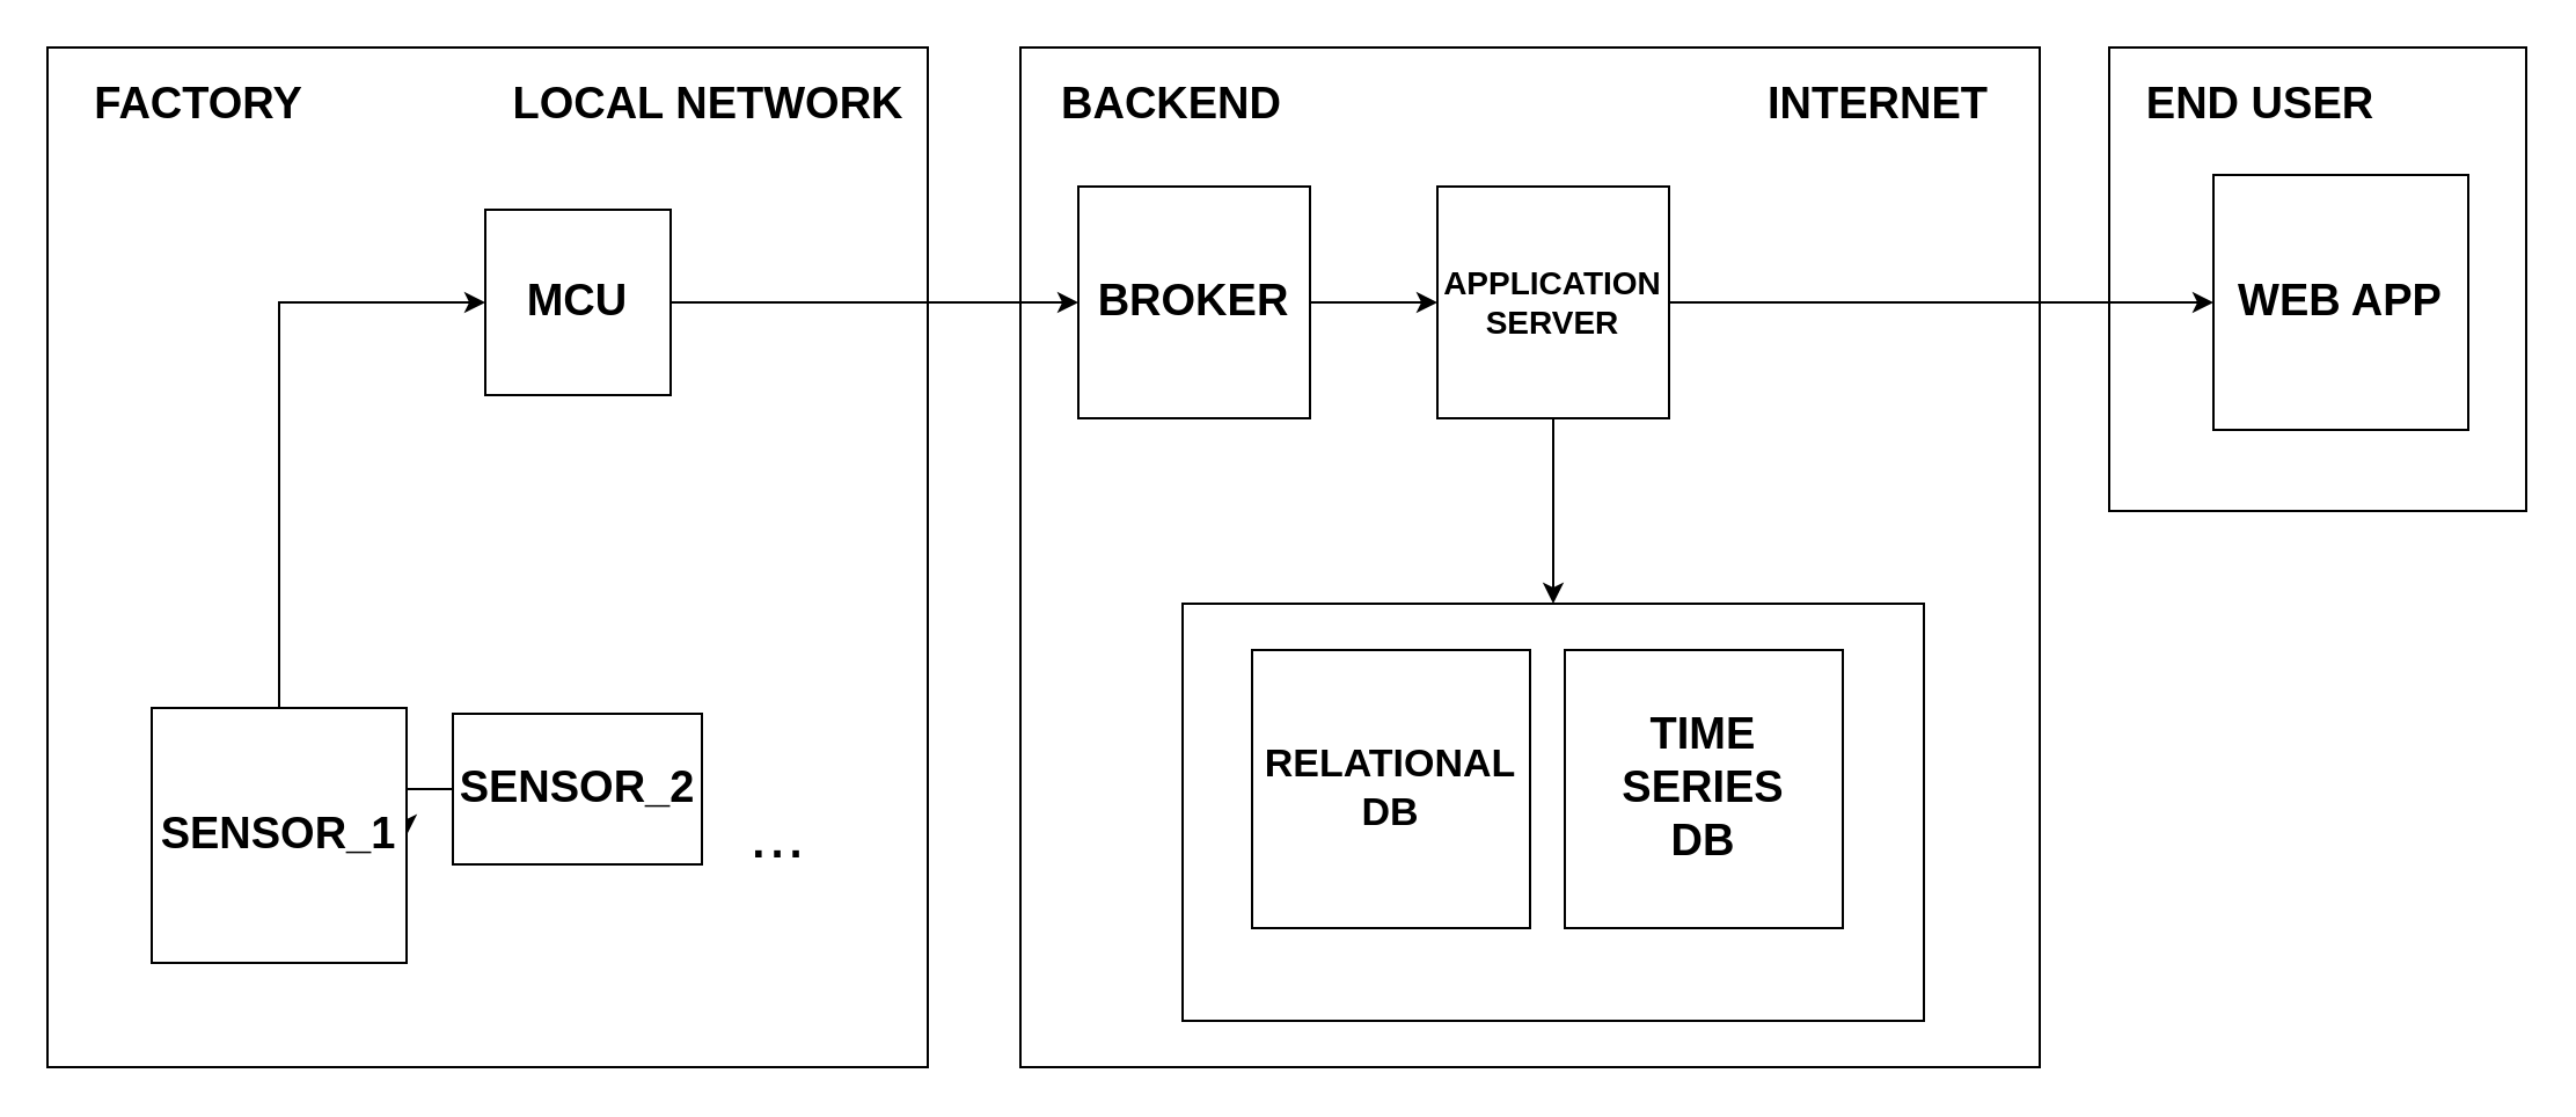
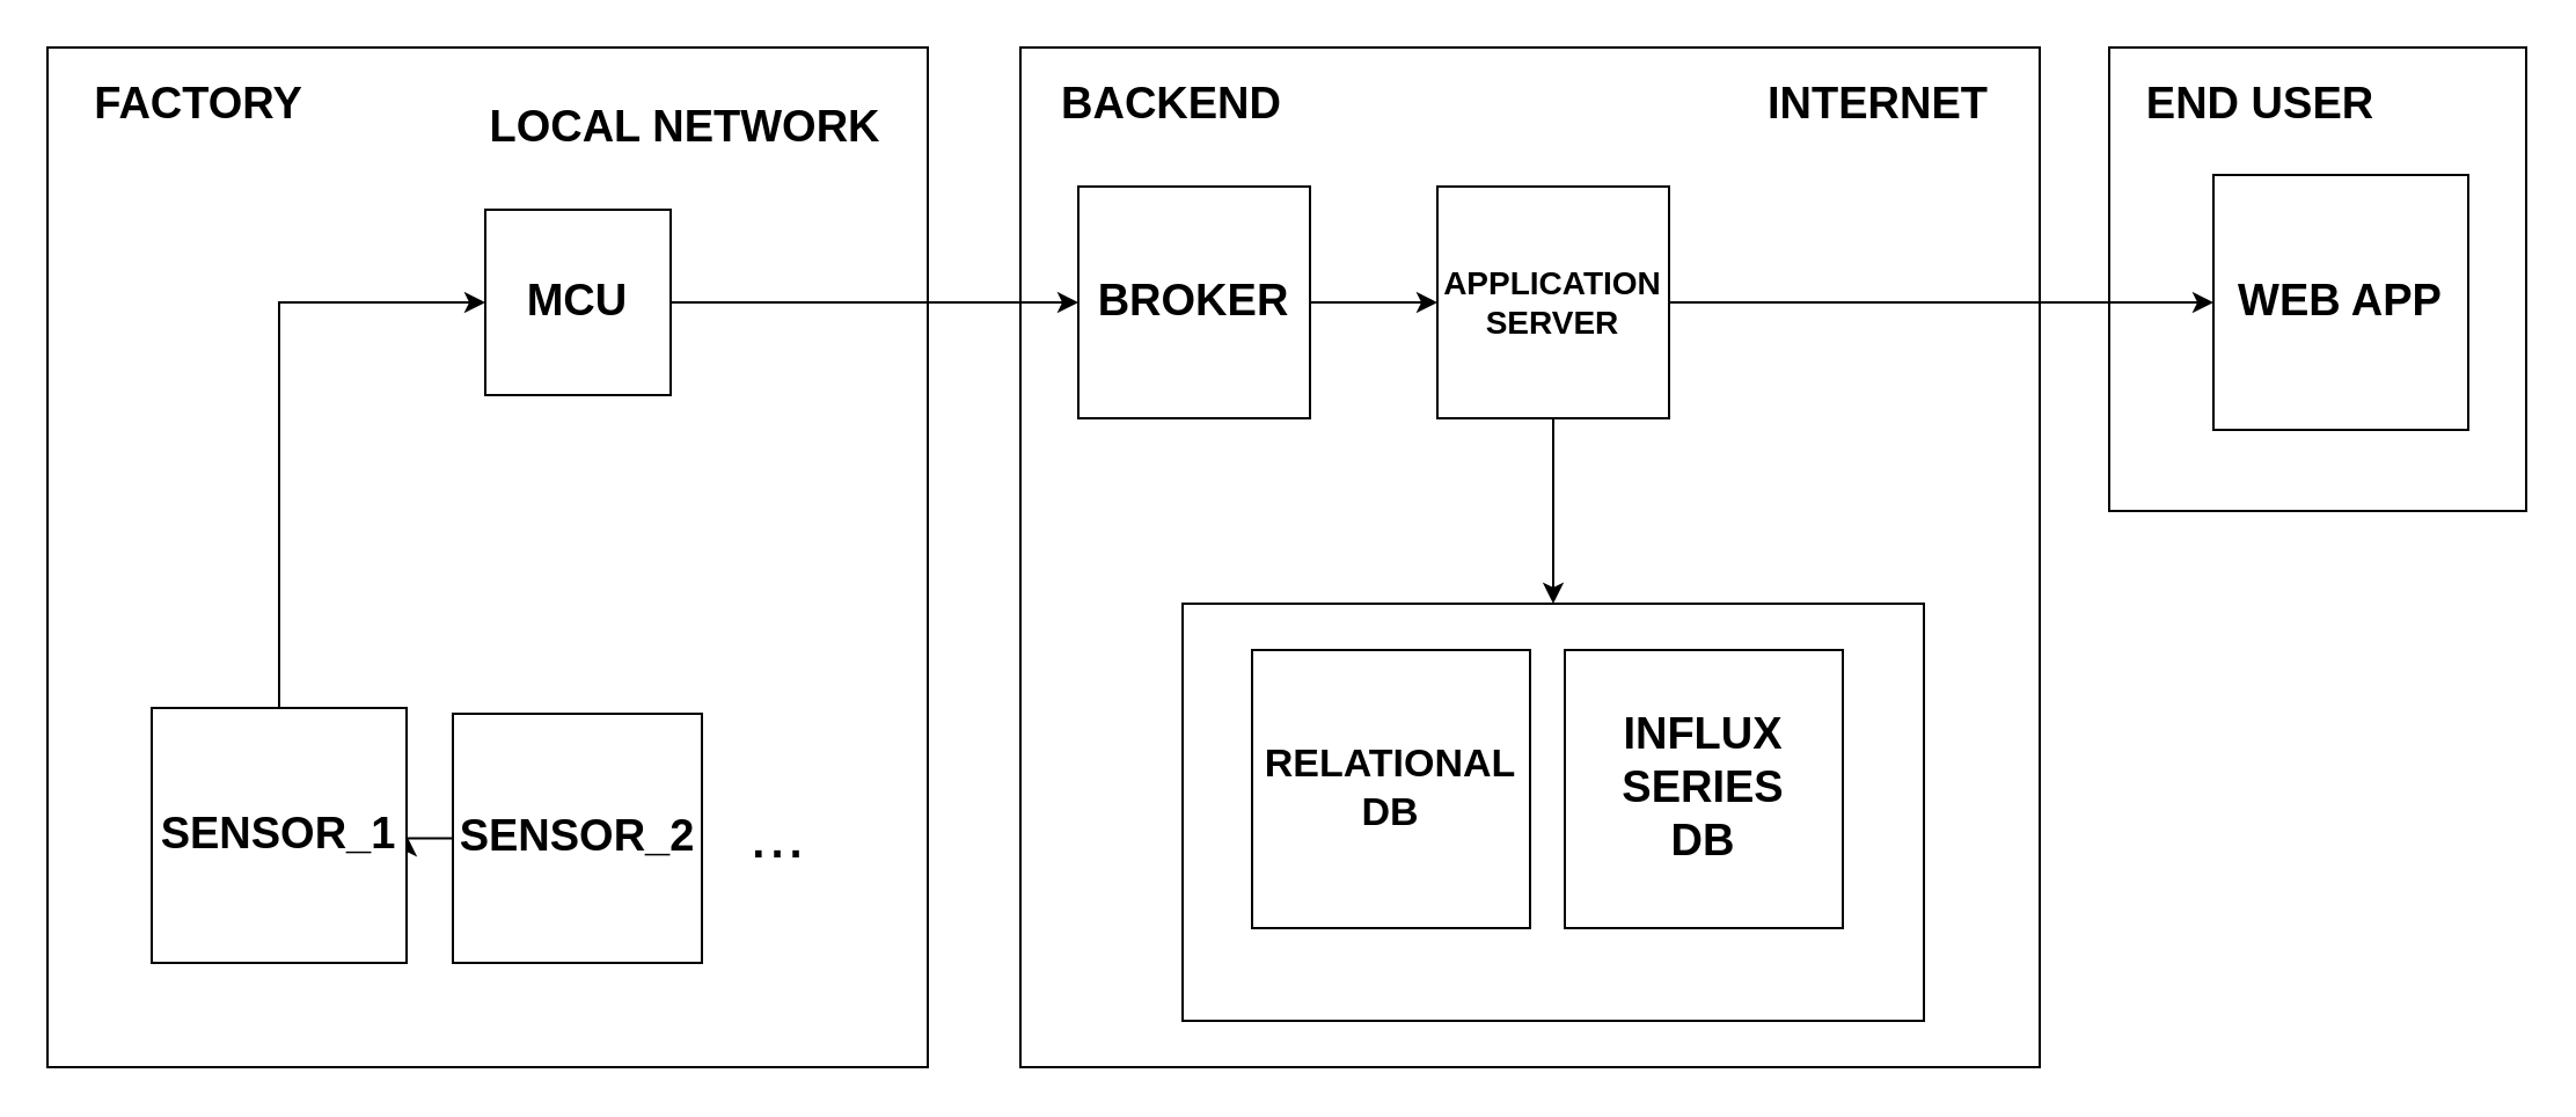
  <mxCell id="0" />
  <mxCell id="1" parent="0" />
  <mxCell id="2" value="" style="rounded=0;whiteSpace=wrap;html=1;" parent="1" vertex="1"><mxGeometry x="20" y="20" width="380" height="440" as="geometry" /></mxCell>
  <mxCell id="3" value="FACTORY" style="text;html=1;align=center;verticalAlign=middle;resizable=0;points=[];autosize=1;strokeColor=none;fillColor=none;fontStyle=1;fontSize=19;" parent="1" vertex="1"><mxGeometry x="30" y="25" width="110" height="40" as="geometry" /></mxCell>
  <mxCell id="4" value="" style="rounded=0;whiteSpace=wrap;html=1;" parent="1" vertex="1"><mxGeometry x="440" y="20" width="440" height="440" as="geometry" /></mxCell>
  <mxCell id="5" style="edgeStyle=orthogonalEdgeStyle;rounded=0;orthogonalLoop=1;jettySize=auto;html=1;" parent="1" source="6" target="11" edge="1"><mxGeometry relative="1" as="geometry" /></mxCell>
  <mxCell id="6" value="&lt;font style=&quot;font-size: 19px;&quot;&gt;MCU&lt;/font&gt;" style="whiteSpace=wrap;html=1;aspect=fixed;fontStyle=1" parent="1" vertex="1"><mxGeometry x="209" y="90" width="80" height="80" as="geometry" /></mxCell>
  <mxCell id="7" value="BACKEND" style="text;html=1;align=center;verticalAlign=middle;resizable=0;points=[];autosize=1;strokeColor=none;fillColor=none;fontStyle=1;fontSize=19;" parent="1" vertex="1"><mxGeometry x="445" y="25" width="120" height="40" as="geometry" /></mxCell>
  <mxCell id="8" style="edgeStyle=orthogonalEdgeStyle;rounded=0;orthogonalLoop=1;jettySize=auto;html=1;" parent="1" source="9" target="12" edge="1"><mxGeometry relative="1" as="geometry" /></mxCell>
  <mxCell id="9" value="APPLICATION&lt;br style=&quot;font-size: 14px;&quot;&gt;SERVER" style="whiteSpace=wrap;html=1;aspect=fixed;fontStyle=1;fontSize=14;" parent="1" vertex="1"><mxGeometry x="620" y="80" width="100" height="100" as="geometry" /></mxCell>
  <mxCell id="10" style="edgeStyle=orthogonalEdgeStyle;rounded=0;orthogonalLoop=1;jettySize=auto;html=1;" parent="1" source="11" target="9" edge="1"><mxGeometry relative="1" as="geometry" /></mxCell>
  <mxCell id="11" value="BROKER" style="whiteSpace=wrap;html=1;aspect=fixed;fontStyle=1;fontSize=19;" parent="1" vertex="1"><mxGeometry x="465" y="80" width="100" height="100" as="geometry" /></mxCell>
  <mxCell id="12" value="" style="rounded=0;whiteSpace=wrap;html=1;" parent="1" vertex="1"><mxGeometry x="510" y="260" width="320" height="180" as="geometry" /></mxCell>
  <mxCell id="13" value="RELATIONAL&lt;br style=&quot;font-size: 17px;&quot;&gt;DB" style="whiteSpace=wrap;html=1;aspect=fixed;fontStyle=1;fontSize=17;" parent="1" vertex="1"><mxGeometry x="540" y="280" width="120" height="120" as="geometry" /></mxCell>
  <mxCell id="14" value="INFLUX DB" style="whiteSpace=wrap;html=1;aspect=fixed;" parent="1" vertex="1"><mxGeometry x="675" y="280" width="80" height="80" as="geometry" /></mxCell>
  <mxCell id="15" value="SENSORS" style="text;html=1;align=center;verticalAlign=middle;resizable=0;points=[];autosize=1;strokeColor=none;fillColor=none;fontStyle=1" parent="1" vertex="1"><mxGeometry x="95" y="360" width="80" height="30" as="geometry" /></mxCell>
  <mxCell id="16" value="" style="rounded=0;whiteSpace=wrap;html=1;" parent="1" vertex="1"><mxGeometry x="910" y="20" width="180" height="200" as="geometry" /></mxCell>
  <mxCell id="17" value="END USER" style="text;html=1;align=center;verticalAlign=middle;resizable=0;points=[];autosize=1;strokeColor=none;fillColor=none;fontStyle=1;fontSize=19;" parent="1" vertex="1"><mxGeometry x="915" y="25" width="120" height="40" as="geometry" /></mxCell>
  <mxCell id="18" value="WEB APP" style="whiteSpace=wrap;html=1;aspect=fixed;fontStyle=1;fontSize=19;" parent="1" vertex="1"><mxGeometry x="955" y="75" width="110" height="110" as="geometry" /></mxCell>
  <mxCell id="19" style="edgeStyle=orthogonalEdgeStyle;rounded=0;orthogonalLoop=1;jettySize=auto;html=1;" parent="1" source="9" target="18" edge="1"><mxGeometry relative="1" as="geometry" /></mxCell>
  <mxCell id="20" style="edgeStyle=orthogonalEdgeStyle;rounded=0;orthogonalLoop=1;jettySize=auto;html=1;" parent="1" source="21" target="23" edge="1"><mxGeometry relative="1" as="geometry" /></mxCell>
- <mxCell id="21" value="SENSOR_2" style="whiteSpace=wrap;html=1;aspect=fixed;fontStyle=1;fontSize=19;" parent="1" vertex="1"><mxGeometry x="195" y="307.5" width="107.5" height="65" as="geometry" /></mxCell>
+ <mxCell id="21" value="SENSOR_2" style="whiteSpace=wrap;html=1;aspect=fixed;fontStyle=1;fontSize=19;" parent="1" vertex="1"><mxGeometry x="195" y="307.5" width="107.5" height="107.5" as="geometry" /></mxCell>
  <mxCell id="22" style="edgeStyle=orthogonalEdgeStyle;rounded=0;orthogonalLoop=1;jettySize=auto;html=1;entryX=0;entryY=0.5;entryDx=0;entryDy=0;exitX=0.5;exitY=0;exitDx=0;exitDy=0;" parent="1" source="23" target="6" edge="1"><mxGeometry relative="1" as="geometry" /></mxCell>
  <mxCell id="23" value="SENSOR_1" style="whiteSpace=wrap;html=1;aspect=fixed;fontStyle=1;fontSize=19;" parent="1" vertex="1"><mxGeometry x="65" y="305" width="110" height="110" as="geometry" /></mxCell>
- <mxCell id="24" value="TIME&lt;br&gt;SERIES&lt;br&gt;DB" style="whiteSpace=wrap;html=1;aspect=fixed;fontStyle=1;fontSize=19;" parent="1" vertex="1"><mxGeometry x="675" y="280" width="120" height="120" as="geometry" /></mxCell>
+ <mxCell id="24" value="INFLUX&lt;br&gt;SERIES&lt;br&gt;DB" style="whiteSpace=wrap;html=1;aspect=fixed;fontStyle=1;fontSize=19;" parent="1" vertex="1"><mxGeometry x="675" y="280" width="120" height="120" as="geometry" /></mxCell>
  <mxCell id="25" value="INTERNET" style="text;html=1;align=center;verticalAlign=middle;resizable=0;points=[];autosize=1;strokeColor=none;fillColor=none;fontStyle=1;fontSize=19;" parent="1" vertex="1"><mxGeometry x="750" y="25" width="120" height="40" as="geometry" /></mxCell>
- <mxCell id="26" value="LOCAL NETWORK" style="text;html=1;align=center;verticalAlign=middle;resizable=0;points=[];autosize=1;strokeColor=none;fillColor=none;fontStyle=1;fontSize=19;" parent="1" vertex="1"><mxGeometry x="210" y="25" width="190" height="40" as="geometry" /></mxCell>
+ <mxCell id="26" value="LOCAL NETWORK" style="text;html=1;align=center;verticalAlign=middle;resizable=0;points=[];autosize=1;strokeColor=none;fillColor=none;fontStyle=1;fontSize=19;" parent="1" vertex="1"><mxGeometry x="200" y="35" width="190" height="40" as="geometry" /></mxCell>
  <mxCell id="27" value="..." style="text;html=1;align=center;verticalAlign=middle;resizable=0;points=[];autosize=1;strokeColor=none;fillColor=none;fontSize=29;" parent="1" vertex="1"><mxGeometry x="310" y="335" width="50" height="50" as="geometry" /></mxCell>
